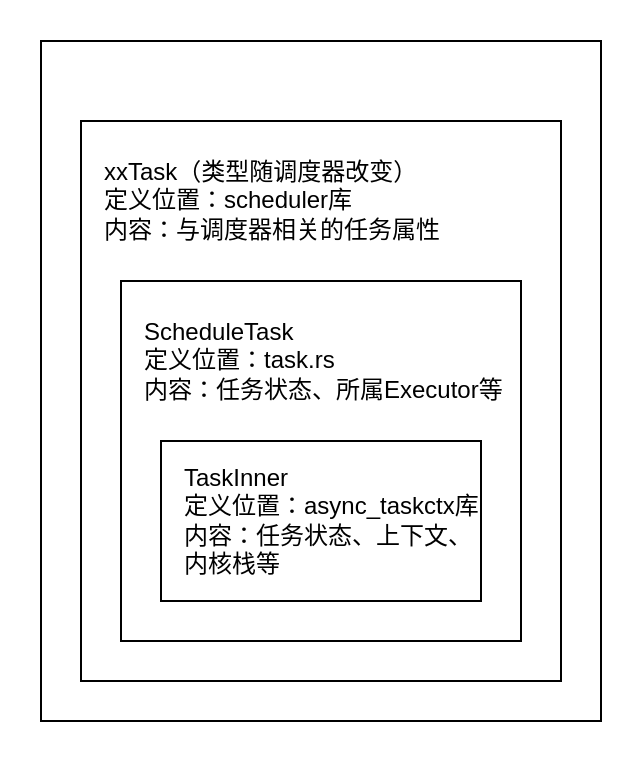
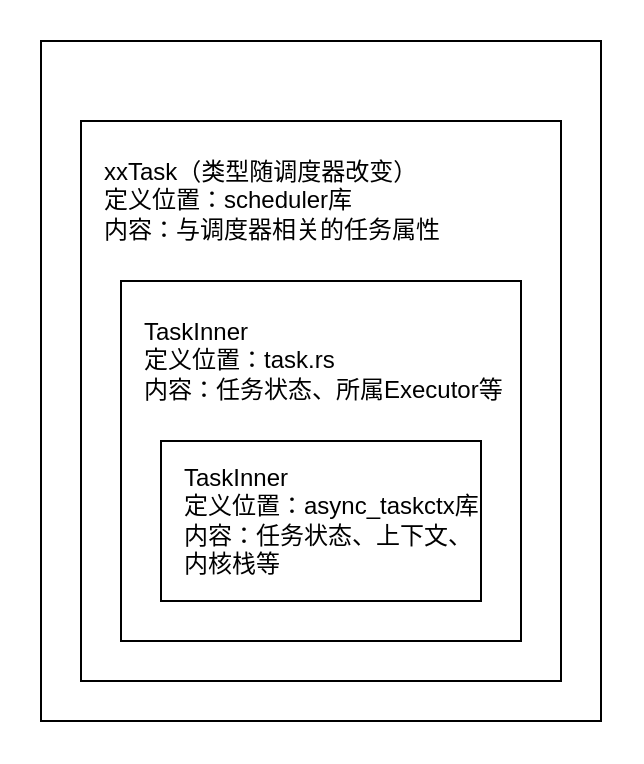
  <mxCell id="0" />
  <mxCell id="1" parent="0" />
  <mxCell id="2" value="" style="rounded=0;whiteSpace=wrap;html=1;" vertex="1" parent="1"><mxGeometry x="20" y="20" width="280" height="340" as="geometry" /></mxCell>
  <mxCell id="3" value="" style="rounded=0;whiteSpace=wrap;html=1;" vertex="1" parent="1"><mxGeometry x="40" y="60" width="240" height="280" as="geometry" /></mxCell>
  <mxCell id="4" value="xxTask（类型随调度器改变）&lt;br&gt;定义位置：scheduler库&lt;br&gt;内容：与调度器相关的任务属性" style="text;html=1;strokeColor=none;fillColor=none;align=left;verticalAlign=middle;whiteSpace=wrap;rounded=0;" vertex="1" parent="1"><mxGeometry x="50" y="60" width="180" height="80" as="geometry" /></mxCell>
  <mxCell id="5" value="" style="rounded=0;whiteSpace=wrap;html=1;" vertex="1" parent="1"><mxGeometry x="60" y="140" width="200" height="180" as="geometry" /></mxCell>
- <mxCell id="6" value="ScheduleTask&lt;br&gt;定义位置：task.rs&lt;br&gt;内容：任务状态、所属Executor等" style="text;html=1;strokeColor=none;fillColor=none;align=left;verticalAlign=middle;whiteSpace=wrap;rounded=0;" vertex="1" parent="1"><mxGeometry x="70" y="140" width="190" height="80" as="geometry" /></mxCell>
+ <mxCell id="6" value="TaskInner&lt;br&gt;定义位置：task.rs&lt;br&gt;内容：任务状态、所属Executor等" style="text;html=1;strokeColor=none;fillColor=none;align=left;verticalAlign=middle;whiteSpace=wrap;rounded=0;" vertex="1" parent="1"><mxGeometry x="70" y="140" width="190" height="80" as="geometry" /></mxCell>
  <mxCell id="7" value="" style="rounded=0;whiteSpace=wrap;html=1;" vertex="1" parent="1"><mxGeometry x="80" y="220" width="160" height="80" as="geometry" /></mxCell>
  <mxCell id="8" value="TaskInner&lt;br&gt;定义位置：async_taskctx库&lt;br&gt;内容：任务状态、上下文、内核栈等" style="text;html=1;strokeColor=none;fillColor=none;align=left;verticalAlign=middle;whiteSpace=wrap;rounded=0;" vertex="1" parent="1"><mxGeometry x="90" y="220" width="150" height="80" as="geometry" /></mxCell>
